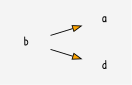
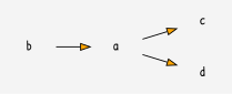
  digraph {
    bgcolor="#f4f4f4"
    fontname="Patrick Hand"
    rankdir=LR
    node [fontname="Patrick Hand" shape=plaintext]
    edge [fillcolor=orange fontname="Patrick Hand"]
    a
+   c
    d
    b
-   b -> d
+   a -> c
+   a -> d
    b -> a
  }
